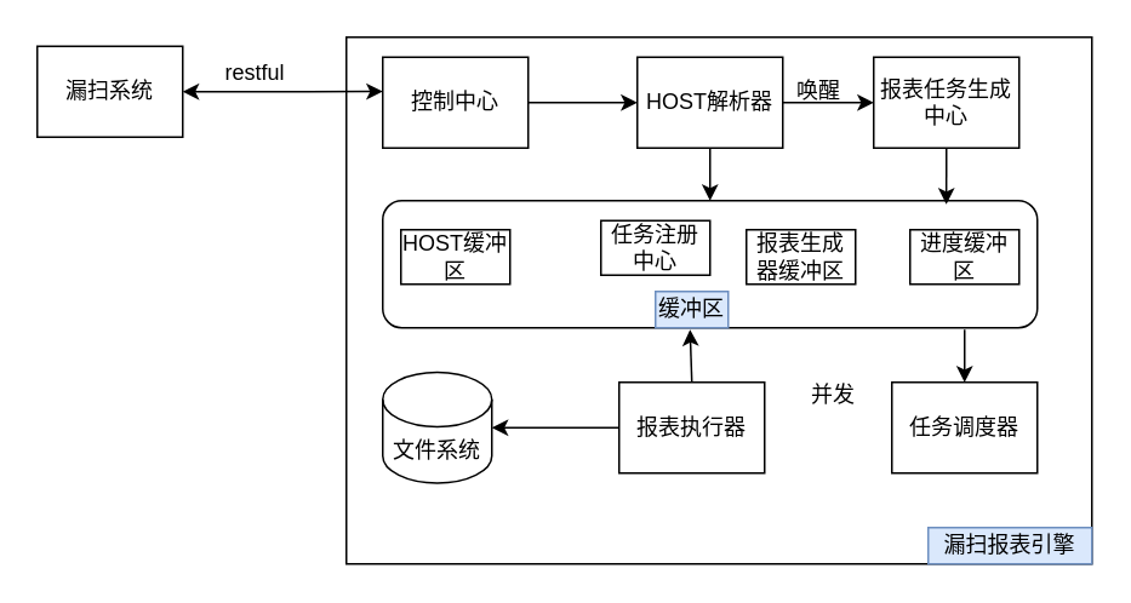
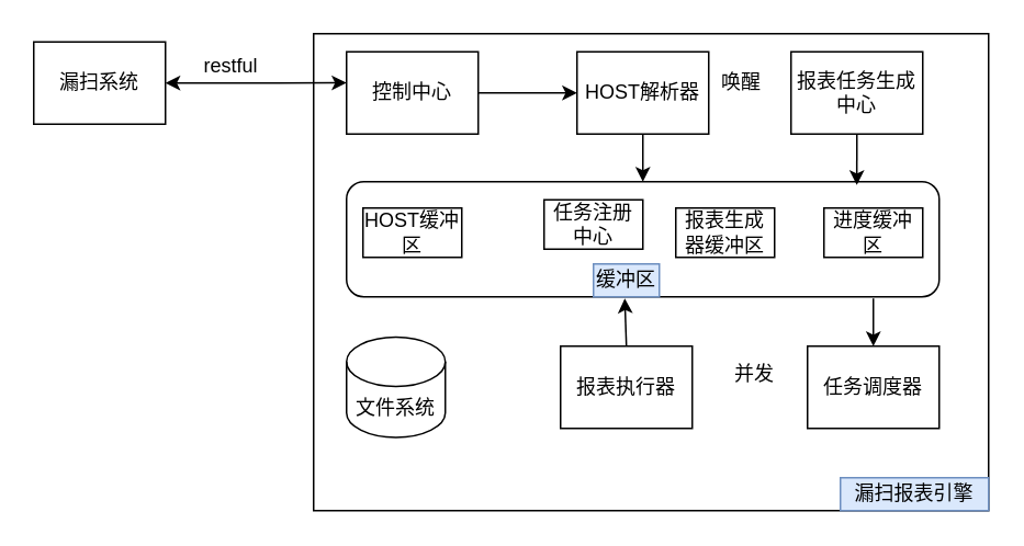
  <mxCell id="0" />
  <mxCell id="1" parent="0" />
  <mxCell id="2" value="" style="rounded=0;whiteSpace=wrap;html=1;" vertex="1" parent="1"><mxGeometry x="190" y="20" width="410" height="290" as="geometry" /></mxCell>
  <mxCell id="3" value="控制中心" style="rounded=0;whiteSpace=wrap;html=1;" vertex="1" parent="1"><mxGeometry x="210" y="31" width="80" height="50" as="geometry" /></mxCell>
  <mxCell id="4" value="" style="rounded=1;whiteSpace=wrap;html=1;" vertex="1" parent="1"><mxGeometry x="210" y="110" width="360" height="70" as="geometry" /></mxCell>
  <mxCell id="5" value="" style="endArrow=classic;startArrow=classic;html=1;exitX=1;exitY=0.5;exitDx=0;exitDy=0;entryX=0;entryY=0.378;entryDx=0;entryDy=0;entryPerimeter=0;" edge="1" parent="1" target="3"><mxGeometry width="50" height="50" relative="1" as="geometry"><mxPoint x="100" y="50" as="sourcePoint" /><mxPoint x="150" y="40" as="targetPoint" /></mxGeometry></mxCell>
  <mxCell id="6" value="HOST解析器" style="rounded=0;whiteSpace=wrap;html=1;" vertex="1" parent="1"><mxGeometry x="350" y="31" width="80" height="50" as="geometry" /></mxCell>
  <mxCell id="7" value="报表任务生成中心" style="rounded=0;whiteSpace=wrap;html=1;" vertex="1" parent="1"><mxGeometry x="480" y="31" width="80" height="50" as="geometry" /></mxCell>
  <mxCell id="8" value="HOST缓冲区" style="rounded=0;whiteSpace=wrap;html=1;" vertex="1" parent="1"><mxGeometry x="220" y="126" width="60" height="30" as="geometry" /></mxCell>
  <mxCell id="9" value="任务注册中心" style="rounded=0;whiteSpace=wrap;html=1;" vertex="1" parent="1"><mxGeometry x="330" y="121" width="60" height="30" as="geometry" /></mxCell>
  <mxCell id="10" value="报表生成器缓冲区" style="rounded=0;whiteSpace=wrap;html=1;" vertex="1" parent="1"><mxGeometry x="410" y="126" width="60" height="30" as="geometry" /></mxCell>
  <mxCell id="11" value="进度缓冲区" style="rounded=0;whiteSpace=wrap;html=1;" vertex="1" parent="1"><mxGeometry x="500" y="126" width="60" height="30" as="geometry" /></mxCell>
  <mxCell id="12" value="" style="endArrow=classic;html=1;" edge="1" parent="1" source="3"><mxGeometry width="50" height="50" relative="1" as="geometry"><mxPoint x="290" y="106" as="sourcePoint" /><mxPoint x="350" y="56" as="targetPoint" /></mxGeometry></mxCell>
  <mxCell id="13" value="" style="endArrow=classic;html=1;exitX=0.5;exitY=1;exitDx=0;exitDy=0;entryX=0.5;entryY=0;entryDx=0;entryDy=0;" edge="1" parent="1" source="6" target="4"><mxGeometry width="50" height="50" relative="1" as="geometry"><mxPoint x="50" y="340" as="sourcePoint" /><mxPoint x="100" y="290" as="targetPoint" /></mxGeometry></mxCell>
  <mxCell id="14" value="restful" style="text;html=1;strokeColor=none;fillColor=none;align=center;verticalAlign=middle;whiteSpace=wrap;rounded=0;" vertex="1" parent="1"><mxGeometry x="120" y="30" width="40" height="20" as="geometry" /></mxCell>
- <mxCell id="15" value="" style="endArrow=classic;html=1;exitX=1;exitY=0.5;exitDx=0;exitDy=0;entryX=0;entryY=0.5;entryDx=0;entryDy=0;" edge="1" parent="1" source="6" target="7"><mxGeometry width="50" height="50" relative="1" as="geometry"><mxPoint x="430" y="100" as="sourcePoint" /><mxPoint x="480" y="50" as="targetPoint" /></mxGeometry></mxCell>
  <mxCell id="16" value="唤醒" style="text;html=1;strokeColor=none;fillColor=none;align=center;verticalAlign=middle;whiteSpace=wrap;rounded=0;" vertex="1" parent="1"><mxGeometry x="430" y="40" width="40" height="20" as="geometry" /></mxCell>
  <mxCell id="17" value="" style="endArrow=classic;html=1;exitX=0.5;exitY=1;exitDx=0;exitDy=0;entryX=0.861;entryY=0.029;entryDx=0;entryDy=0;entryPerimeter=0;" edge="1" parent="1" source="7" target="4"><mxGeometry width="50" height="50" relative="1" as="geometry"><mxPoint x="520" y="130" as="sourcePoint" /><mxPoint x="570" y="80" as="targetPoint" /></mxGeometry></mxCell>
  <mxCell id="18" value="任务调度器" style="rounded=0;whiteSpace=wrap;html=1;" vertex="1" parent="1"><mxGeometry x="490" y="210" width="80" height="50" as="geometry" /></mxCell>
  <mxCell id="19" value="" style="endArrow=classic;html=1;entryX=0.5;entryY=0;entryDx=0;entryDy=0;" edge="1" parent="1" target="18"><mxGeometry width="50" height="50" relative="1" as="geometry"><mxPoint x="530" y="181" as="sourcePoint" /><mxPoint x="370" y="250" as="targetPoint" /></mxGeometry></mxCell>
  <mxCell id="20" value="报表执行器" style="rounded=0;whiteSpace=wrap;html=1;" vertex="1" parent="1"><mxGeometry x="340" y="210" width="80" height="50" as="geometry" /></mxCell>
- <mxCell id="21" value="并发" style="text;html=1;strokeColor=none;fillColor=none;align=center;verticalAlign=middle;whiteSpace=wrap;rounded=0;" vertex="1" parent="1"><mxGeometry x="438" y="207" width="40" height="20" as="geometry" /></mxCell>
+ <mxCell id="21" value="并发" style="text;html=1;strokeColor=none;fillColor=none;align=center;verticalAlign=middle;whiteSpace=wrap;rounded=0;" vertex="1" parent="1"><mxGeometry x="438" y="217" width="40" height="20" as="geometry" /></mxCell>
  <mxCell id="22" value="文件系统" style="shape=cylinder3;whiteSpace=wrap;html=1;boundedLbl=1;backgroundOutline=1;size=15;" vertex="1" parent="1"><mxGeometry x="210" y="204.5" width="60" height="61" as="geometry" /></mxCell>
  <mxCell id="23" value="" style="endArrow=classic;html=1;exitX=0.5;exitY=0;exitDx=0;exitDy=0;" edge="1" parent="1" source="20"><mxGeometry width="50" height="50" relative="1" as="geometry"><mxPoint x="380" y="240" as="sourcePoint" /><mxPoint x="379" y="181" as="targetPoint" /></mxGeometry></mxCell>
- <mxCell id="24" value="" style="endArrow=classic;html=1;exitX=0;exitY=0.5;exitDx=0;exitDy=0;entryX=1;entryY=0.5;entryDx=0;entryDy=0;entryPerimeter=0;" edge="1" parent="1" source="20" target="22"><mxGeometry width="50" height="50" relative="1" as="geometry"><mxPoint x="330" y="320" as="sourcePoint" /><mxPoint x="380" y="270" as="targetPoint" /></mxGeometry></mxCell>
  <mxCell id="25" value="漏扫报表引擎" style="text;html=1;strokeColor=#6c8ebf;fillColor=#dae8fc;align=center;verticalAlign=middle;whiteSpace=wrap;rounded=0;" vertex="1" parent="1"><mxGeometry x="510" y="290" width="90" height="20" as="geometry" /></mxCell>
  <mxCell id="26" value="缓冲区" style="text;html=1;strokeColor=#6c8ebf;fillColor=#dae8fc;align=center;verticalAlign=middle;whiteSpace=wrap;rounded=0;" vertex="1" parent="1"><mxGeometry x="360" y="160" width="40" height="20" as="geometry" /></mxCell>
  <mxCell id="27" value="漏扫系统" style="rounded=0;whiteSpace=wrap;html=1;" vertex="1" parent="1"><mxGeometry x="20" y="25" width="80" height="50" as="geometry" /></mxCell>
